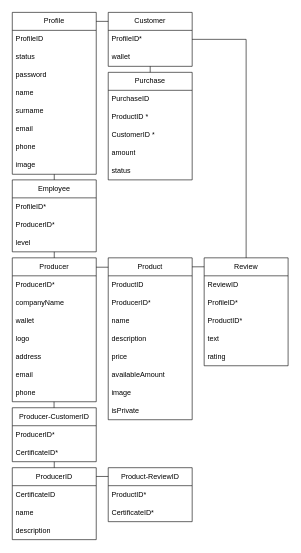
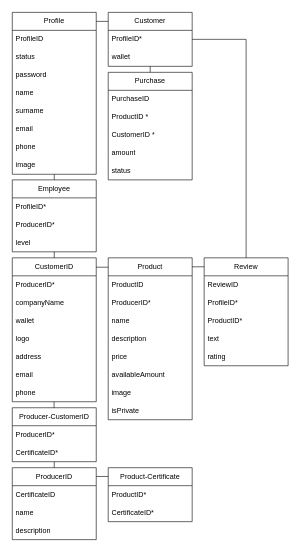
  <mxCell id="0" />
  <mxCell id="1" parent="0" />
  <mxCell id="2" value="Product" style="swimlane;fontStyle=0;childLayout=stackLayout;horizontal=1;startSize=30;horizontalStack=0;resizeParent=1;resizeParentMax=0;resizeLast=0;collapsible=1;marginBottom=0;whiteSpace=wrap;html=1;" parent="1" vertex="1"><mxGeometry x="180" y="429.37" width="140" height="270" as="geometry" /></mxCell>
  <mxCell id="3" value="ProductID" style="text;strokeColor=none;fillColor=none;align=left;verticalAlign=middle;spacingLeft=4;spacingRight=4;overflow=hidden;points=[[0,0.5],[1,0.5]];portConstraint=eastwest;rotatable=0;whiteSpace=wrap;html=1;" parent="2" vertex="1"><mxGeometry y="30" width="140" height="30" as="geometry" /></mxCell>
  <mxCell id="4" value="&lt;div&gt;ProducerID*&lt;/div&gt;" style="text;strokeColor=none;fillColor=none;align=left;verticalAlign=middle;spacingLeft=4;spacingRight=4;overflow=hidden;points=[[0,0.5],[1,0.5]];portConstraint=eastwest;rotatable=0;whiteSpace=wrap;html=1;" parent="2" vertex="1"><mxGeometry y="60" width="140" height="30" as="geometry" /></mxCell>
  <mxCell id="5" value="name" style="text;strokeColor=none;fillColor=none;align=left;verticalAlign=middle;spacingLeft=4;spacingRight=4;overflow=hidden;points=[[0,0.5],[1,0.5]];portConstraint=eastwest;rotatable=0;whiteSpace=wrap;html=1;" vertex="1" parent="2"><mxGeometry y="90" width="140" height="30" as="geometry" /></mxCell>
  <mxCell id="6" value="description" style="text;strokeColor=none;fillColor=none;align=left;verticalAlign=middle;spacingLeft=4;spacingRight=4;overflow=hidden;points=[[0,0.5],[1,0.5]];portConstraint=eastwest;rotatable=0;whiteSpace=wrap;html=1;" parent="2" vertex="1"><mxGeometry y="120" width="140" height="30" as="geometry" /></mxCell>
  <mxCell id="7" value="price" style="text;strokeColor=none;fillColor=none;align=left;verticalAlign=middle;spacingLeft=4;spacingRight=4;overflow=hidden;points=[[0,0.5],[1,0.5]];portConstraint=eastwest;rotatable=0;whiteSpace=wrap;html=1;" parent="2" vertex="1"><mxGeometry y="150" width="140" height="30" as="geometry" /></mxCell>
  <mxCell id="8" value="availableAmount" style="text;strokeColor=none;fillColor=none;align=left;verticalAlign=middle;spacingLeft=4;spacingRight=4;overflow=hidden;points=[[0,0.5],[1,0.5]];portConstraint=eastwest;rotatable=0;whiteSpace=wrap;html=1;" parent="2" vertex="1"><mxGeometry y="180" width="140" height="30" as="geometry" /></mxCell>
  <mxCell id="9" value="image" style="text;strokeColor=none;fillColor=none;align=left;verticalAlign=middle;spacingLeft=4;spacingRight=4;overflow=hidden;points=[[0,0.5],[1,0.5]];portConstraint=eastwest;rotatable=0;whiteSpace=wrap;html=1;" parent="2" vertex="1"><mxGeometry y="210" width="140" height="30" as="geometry" /></mxCell>
  <mxCell id="10" value="isPrivate" style="text;strokeColor=none;fillColor=none;align=left;verticalAlign=middle;spacingLeft=4;spacingRight=4;overflow=hidden;points=[[0,0.5],[1,0.5]];portConstraint=eastwest;rotatable=0;whiteSpace=wrap;html=1;" parent="2" vertex="1"><mxGeometry y="240" width="140" height="30" as="geometry" /></mxCell>
  <mxCell id="11" value="Purchase" style="swimlane;fontStyle=0;childLayout=stackLayout;horizontal=1;startSize=30;horizontalStack=0;resizeParent=1;resizeParentMax=0;resizeLast=0;collapsible=1;marginBottom=0;whiteSpace=wrap;html=1;" parent="1" vertex="1"><mxGeometry x="180" y="120" width="140" height="179.37" as="geometry" /></mxCell>
  <mxCell id="12" value="PurchaseID" style="text;strokeColor=none;fillColor=none;align=left;verticalAlign=middle;spacingLeft=4;spacingRight=4;overflow=hidden;points=[[0,0.5],[1,0.5]];portConstraint=eastwest;rotatable=0;whiteSpace=wrap;html=1;" parent="11" vertex="1"><mxGeometry y="30" width="140" height="30" as="geometry" /></mxCell>
  <mxCell id="13" value="ProductID * " style="text;strokeColor=none;fillColor=none;align=left;verticalAlign=middle;spacingLeft=4;spacingRight=4;overflow=hidden;points=[[0,0.5],[1,0.5]];portConstraint=eastwest;rotatable=0;whiteSpace=wrap;html=1;" parent="11" vertex="1"><mxGeometry y="60" width="140" height="30" as="geometry" /></mxCell>
  <mxCell id="14" value="CustomerID * " style="text;strokeColor=none;fillColor=none;align=left;verticalAlign=middle;spacingLeft=4;spacingRight=4;overflow=hidden;points=[[0,0.5],[1,0.5]];portConstraint=eastwest;rotatable=0;whiteSpace=wrap;html=1;" parent="11" vertex="1"><mxGeometry y="90" width="140" height="30" as="geometry" /></mxCell>
  <mxCell id="15" value="amount" style="text;strokeColor=none;fillColor=none;align=left;verticalAlign=middle;spacingLeft=4;spacingRight=4;overflow=hidden;points=[[0,0.5],[1,0.5]];portConstraint=eastwest;rotatable=0;whiteSpace=wrap;html=1;" parent="11" vertex="1"><mxGeometry y="120" width="140" height="30" as="geometry" /></mxCell>
  <mxCell id="16" value="status" style="text;strokeColor=none;fillColor=none;align=left;verticalAlign=middle;spacingLeft=4;spacingRight=4;overflow=hidden;points=[[0,0.5],[1,0.5]];portConstraint=eastwest;rotatable=1;whiteSpace=wrap;html=1;movable=1;resizable=1;deletable=1;editable=1;locked=0;connectable=1;" parent="11" vertex="1"><mxGeometry y="150" width="140" height="29.37" as="geometry" /></mxCell>
  <mxCell id="17" value="Customer" style="swimlane;fontStyle=0;childLayout=stackLayout;horizontal=1;startSize=30;horizontalStack=0;resizeParent=1;resizeParentMax=0;resizeLast=0;collapsible=1;marginBottom=0;whiteSpace=wrap;html=1;" parent="1" vertex="1"><mxGeometry x="180" y="20" width="140" height="90" as="geometry" /></mxCell>
  <mxCell id="18" value="&lt;div&gt;ProfileID*&lt;/div&gt;" style="text;strokeColor=none;fillColor=none;align=left;verticalAlign=middle;spacingLeft=4;spacingRight=4;overflow=hidden;points=[[0,0.5],[1,0.5]];portConstraint=eastwest;rotatable=0;whiteSpace=wrap;html=1;" parent="17" vertex="1"><mxGeometry y="30" width="140" height="30" as="geometry" /></mxCell>
  <mxCell id="19" value="wallet" style="text;strokeColor=none;fillColor=none;align=left;verticalAlign=middle;spacingLeft=4;spacingRight=4;overflow=hidden;points=[[0,0.5],[1,0.5]];portConstraint=eastwest;rotatable=0;whiteSpace=wrap;html=1;" parent="17" vertex="1"><mxGeometry y="60" width="140" height="30" as="geometry" /></mxCell>
  <mxCell id="20" value="Profile" style="swimlane;fontStyle=0;childLayout=stackLayout;horizontal=1;startSize=30;horizontalStack=0;resizeParent=1;resizeParentMax=0;resizeLast=0;collapsible=1;marginBottom=0;whiteSpace=wrap;html=1;" parent="1" vertex="1"><mxGeometry x="20" y="20" width="140" height="270" as="geometry" /></mxCell>
  <mxCell id="21" value="ProfileID" style="text;strokeColor=none;fillColor=none;align=left;verticalAlign=middle;spacingLeft=4;spacingRight=4;overflow=hidden;points=[[0,0.5],[1,0.5]];portConstraint=eastwest;rotatable=0;whiteSpace=wrap;html=1;" parent="20" vertex="1"><mxGeometry y="30" width="140" height="30" as="geometry" /></mxCell>
  <mxCell id="22" value="status" style="text;strokeColor=none;fillColor=none;align=left;verticalAlign=middle;spacingLeft=4;spacingRight=4;overflow=hidden;points=[[0,0.5],[1,0.5]];portConstraint=eastwest;rotatable=0;whiteSpace=wrap;html=1;" parent="20" vertex="1"><mxGeometry y="60" width="140" height="30" as="geometry" /></mxCell>
  <mxCell id="23" value="password" style="text;strokeColor=none;fillColor=none;align=left;verticalAlign=middle;spacingLeft=4;spacingRight=4;overflow=hidden;points=[[0,0.5],[1,0.5]];portConstraint=eastwest;rotatable=0;whiteSpace=wrap;html=1;" parent="20" vertex="1"><mxGeometry y="90" width="140" height="30" as="geometry" /></mxCell>
  <mxCell id="24" value="name" style="text;strokeColor=none;fillColor=none;align=left;verticalAlign=middle;spacingLeft=4;spacingRight=4;overflow=hidden;points=[[0,0.5],[1,0.5]];portConstraint=eastwest;rotatable=0;whiteSpace=wrap;html=1;" parent="20" vertex="1"><mxGeometry y="120" width="140" height="30" as="geometry" /></mxCell>
  <mxCell id="25" value="surname" style="text;strokeColor=none;fillColor=none;align=left;verticalAlign=middle;spacingLeft=4;spacingRight=4;overflow=hidden;points=[[0,0.5],[1,0.5]];portConstraint=eastwest;rotatable=0;whiteSpace=wrap;html=1;" parent="20" vertex="1"><mxGeometry y="150" width="140" height="30" as="geometry" /></mxCell>
  <mxCell id="26" value="email" style="text;strokeColor=none;fillColor=none;align=left;verticalAlign=middle;spacingLeft=4;spacingRight=4;overflow=hidden;points=[[0,0.5],[1,0.5]];portConstraint=eastwest;rotatable=0;whiteSpace=wrap;html=1;" parent="20" vertex="1"><mxGeometry y="180" width="140" height="30" as="geometry" /></mxCell>
  <mxCell id="27" value="&lt;div&gt;phone&lt;/div&gt;" style="text;strokeColor=none;fillColor=none;align=left;verticalAlign=middle;spacingLeft=4;spacingRight=4;overflow=hidden;points=[[0,0.5],[1,0.5]];portConstraint=eastwest;rotatable=0;whiteSpace=wrap;html=1;" parent="20" vertex="1"><mxGeometry y="210" width="140" height="30" as="geometry" /></mxCell>
  <mxCell id="28" value="image" style="text;strokeColor=none;fillColor=none;align=left;verticalAlign=middle;spacingLeft=4;spacingRight=4;overflow=hidden;points=[[0,0.5],[1,0.5]];portConstraint=eastwest;rotatable=0;whiteSpace=wrap;html=1;" parent="20" vertex="1"><mxGeometry y="240" width="140" height="30" as="geometry" /></mxCell>
- <mxCell id="29" value="Producer" style="swimlane;fontStyle=0;childLayout=stackLayout;horizontal=1;startSize=30;horizontalStack=0;resizeParent=1;resizeParentMax=0;resizeLast=0;collapsible=1;marginBottom=0;whiteSpace=wrap;html=1;" parent="1" vertex="1"><mxGeometry x="20" y="429.37" width="140" height="240" as="geometry" /></mxCell>
+ <mxCell id="29" value="CustomerID" style="swimlane;fontStyle=0;childLayout=stackLayout;horizontal=1;startSize=30;horizontalStack=0;resizeParent=1;resizeParentMax=0;resizeLast=0;collapsible=1;marginBottom=0;whiteSpace=wrap;html=1;" parent="1" vertex="1"><mxGeometry x="20" y="429.37" width="140" height="240" as="geometry" /></mxCell>
  <mxCell id="30" value="ProducerID*" style="text;strokeColor=none;fillColor=none;align=left;verticalAlign=middle;spacingLeft=4;spacingRight=4;overflow=hidden;points=[[0,0.5],[1,0.5]];portConstraint=eastwest;rotatable=0;whiteSpace=wrap;html=1;" parent="29" vertex="1"><mxGeometry y="30" width="140" height="30" as="geometry" /></mxCell>
  <mxCell id="31" value="companyName" style="text;strokeColor=none;fillColor=none;align=left;verticalAlign=middle;spacingLeft=4;spacingRight=4;overflow=hidden;points=[[0,0.5],[1,0.5]];portConstraint=eastwest;rotatable=0;whiteSpace=wrap;html=1;" parent="29" vertex="1"><mxGeometry y="60" width="140" height="30" as="geometry" /></mxCell>
  <mxCell id="32" value="wallet" style="text;strokeColor=none;fillColor=none;align=left;verticalAlign=middle;spacingLeft=4;spacingRight=4;overflow=hidden;points=[[0,0.5],[1,0.5]];portConstraint=eastwest;rotatable=0;whiteSpace=wrap;html=1;" parent="29" vertex="1"><mxGeometry y="90" width="140" height="30" as="geometry" /></mxCell>
  <mxCell id="33" value="logo" style="text;strokeColor=none;fillColor=none;align=left;verticalAlign=middle;spacingLeft=4;spacingRight=4;overflow=hidden;points=[[0,0.5],[1,0.5]];portConstraint=eastwest;rotatable=0;whiteSpace=wrap;html=1;" parent="29" vertex="1"><mxGeometry y="120" width="140" height="30" as="geometry" /></mxCell>
  <mxCell id="34" value="address" style="text;strokeColor=none;fillColor=none;align=left;verticalAlign=middle;spacingLeft=4;spacingRight=4;overflow=hidden;points=[[0,0.5],[1,0.5]];portConstraint=eastwest;rotatable=0;whiteSpace=wrap;html=1;" parent="29" vertex="1"><mxGeometry y="150" width="140" height="30" as="geometry" /></mxCell>
  <mxCell id="35" value="email" style="text;strokeColor=none;fillColor=none;align=left;verticalAlign=middle;spacingLeft=4;spacingRight=4;overflow=hidden;points=[[0,0.5],[1,0.5]];portConstraint=eastwest;rotatable=0;whiteSpace=wrap;html=1;" parent="29" vertex="1"><mxGeometry y="180" width="140" height="30" as="geometry" /></mxCell>
  <mxCell id="36" value="phone" style="text;strokeColor=none;fillColor=none;align=left;verticalAlign=middle;spacingLeft=4;spacingRight=4;overflow=hidden;points=[[0,0.5],[1,0.5]];portConstraint=eastwest;rotatable=0;whiteSpace=wrap;html=1;" parent="29" vertex="1"><mxGeometry y="210" width="140" height="30" as="geometry" /></mxCell>
  <mxCell id="37" value="Producer-CustomerID" style="swimlane;fontStyle=0;childLayout=stackLayout;horizontal=1;startSize=30;horizontalStack=0;resizeParent=1;resizeParentMax=0;resizeLast=0;collapsible=1;marginBottom=0;whiteSpace=wrap;html=1;" parent="1" vertex="1"><mxGeometry x="20" y="679.37" width="140" height="90" as="geometry"><mxRectangle x="340" y="-70" width="190" height="30" as="alternateBounds" /></mxGeometry></mxCell>
  <mxCell id="38" value="ProducerID*" style="text;strokeColor=none;fillColor=none;align=left;verticalAlign=middle;spacingLeft=4;spacingRight=4;overflow=hidden;points=[[0,0.5],[1,0.5]];portConstraint=eastwest;rotatable=0;whiteSpace=wrap;html=1;" parent="37" vertex="1"><mxGeometry y="30" width="140" height="30" as="geometry" /></mxCell>
  <mxCell id="39" value="CertificateID*" style="text;strokeColor=none;fillColor=none;align=left;verticalAlign=middle;spacingLeft=4;spacingRight=4;overflow=hidden;points=[[0,0.5],[1,0.5]];portConstraint=eastwest;rotatable=0;whiteSpace=wrap;html=1;" parent="37" vertex="1"><mxGeometry y="60" width="140" height="30" as="geometry" /></mxCell>
  <mxCell id="40" value="ProducerID" style="swimlane;fontStyle=0;childLayout=stackLayout;horizontal=1;startSize=30;horizontalStack=0;resizeParent=1;resizeParentMax=0;resizeLast=0;collapsible=1;marginBottom=0;whiteSpace=wrap;html=1;" parent="1" vertex="1"><mxGeometry x="20" y="779.37" width="140" height="120" as="geometry" /></mxCell>
  <mxCell id="41" value="CertificateID" style="text;strokeColor=none;fillColor=none;align=left;verticalAlign=middle;spacingLeft=4;spacingRight=4;overflow=hidden;points=[[0,0.5],[1,0.5]];portConstraint=eastwest;rotatable=0;whiteSpace=wrap;html=1;" parent="40" vertex="1"><mxGeometry y="30" width="140" height="30" as="geometry" /></mxCell>
  <mxCell id="42" value="name" style="text;strokeColor=none;fillColor=none;align=left;verticalAlign=middle;spacingLeft=4;spacingRight=4;overflow=hidden;points=[[0,0.5],[1,0.5]];portConstraint=eastwest;rotatable=0;whiteSpace=wrap;html=1;" parent="40" vertex="1"><mxGeometry y="60" width="140" height="30" as="geometry" /></mxCell>
  <mxCell id="43" value="description" style="text;strokeColor=none;fillColor=none;align=left;verticalAlign=middle;spacingLeft=4;spacingRight=4;overflow=hidden;points=[[0,0.5],[1,0.5]];portConstraint=eastwest;rotatable=0;whiteSpace=wrap;html=1;" parent="40" vertex="1"><mxGeometry y="90" width="140" height="30" as="geometry" /></mxCell>
- <mxCell id="44" value="Product-ReviewID" style="swimlane;fontStyle=0;childLayout=stackLayout;horizontal=1;startSize=30;horizontalStack=0;resizeParent=1;resizeParentMax=0;resizeLast=0;collapsible=1;marginBottom=0;whiteSpace=wrap;html=1;" parent="1" vertex="1"><mxGeometry x="180" y="779.37" width="140" height="90" as="geometry" /></mxCell>
+ <mxCell id="44" value="Product-Certificate" style="swimlane;fontStyle=0;childLayout=stackLayout;horizontal=1;startSize=30;horizontalStack=0;resizeParent=1;resizeParentMax=0;resizeLast=0;collapsible=1;marginBottom=0;whiteSpace=wrap;html=1;" parent="1" vertex="1"><mxGeometry x="180" y="779.37" width="140" height="90" as="geometry" /></mxCell>
  <mxCell id="45" value="ProductID*" style="text;strokeColor=none;fillColor=none;align=left;verticalAlign=middle;spacingLeft=4;spacingRight=4;overflow=hidden;points=[[0,0.5],[1,0.5]];portConstraint=eastwest;rotatable=0;whiteSpace=wrap;html=1;" parent="44" vertex="1"><mxGeometry y="30" width="140" height="30" as="geometry" /></mxCell>
  <mxCell id="46" value="CertificateID*" style="text;strokeColor=none;fillColor=none;align=left;verticalAlign=middle;spacingLeft=4;spacingRight=4;overflow=hidden;points=[[0,0.5],[1,0.5]];portConstraint=eastwest;rotatable=0;whiteSpace=wrap;html=1;" parent="44" vertex="1"><mxGeometry y="60" width="140" height="30" as="geometry" /></mxCell>
  <mxCell id="47" value="" style="endArrow=none;html=1;rounded=0;" parent="1" edge="1"><mxGeometry width="50" height="50" relative="1" as="geometry"><mxPoint x="90" y="419.37" as="sourcePoint" /><mxPoint x="90" y="429.37" as="targetPoint" /></mxGeometry></mxCell>
  <mxCell id="48" value="Review" style="swimlane;fontStyle=0;childLayout=stackLayout;horizontal=1;startSize=30;horizontalStack=0;resizeParent=1;resizeParentMax=0;resizeLast=0;collapsible=1;marginBottom=0;whiteSpace=wrap;html=1;" parent="1" vertex="1"><mxGeometry x="340" y="429.37" width="140" height="180" as="geometry" /></mxCell>
  <mxCell id="49" value="ReviewID" style="text;strokeColor=none;fillColor=none;align=left;verticalAlign=middle;spacingLeft=4;spacingRight=4;overflow=hidden;points=[[0,0.5],[1,0.5]];portConstraint=eastwest;rotatable=0;whiteSpace=wrap;html=1;" parent="48" vertex="1"><mxGeometry y="30" width="140" height="30" as="geometry" /></mxCell>
  <mxCell id="50" value="ProfileID*" style="text;strokeColor=none;fillColor=none;align=left;verticalAlign=middle;spacingLeft=4;spacingRight=4;overflow=hidden;points=[[0,0.5],[1,0.5]];portConstraint=eastwest;rotatable=0;whiteSpace=wrap;html=1;" parent="48" vertex="1"><mxGeometry y="60" width="140" height="30" as="geometry" /></mxCell>
  <mxCell id="51" value="ProductID*" style="text;strokeColor=none;fillColor=none;align=left;verticalAlign=middle;spacingLeft=4;spacingRight=4;overflow=hidden;points=[[0,0.5],[1,0.5]];portConstraint=eastwest;rotatable=0;whiteSpace=wrap;html=1;" parent="48" vertex="1"><mxGeometry y="90" width="140" height="30" as="geometry" /></mxCell>
  <mxCell id="52" value="text" style="text;strokeColor=none;fillColor=none;align=left;verticalAlign=middle;spacingLeft=4;spacingRight=4;overflow=hidden;points=[[0,0.5],[1,0.5]];portConstraint=eastwest;rotatable=0;whiteSpace=wrap;html=1;" parent="48" vertex="1"><mxGeometry y="120" width="140" height="30" as="geometry" /></mxCell>
  <mxCell id="53" value="rating" style="text;strokeColor=none;fillColor=none;align=left;verticalAlign=middle;spacingLeft=4;spacingRight=4;overflow=hidden;points=[[0,0.5],[1,0.5]];portConstraint=eastwest;rotatable=0;whiteSpace=wrap;html=1;" parent="48" vertex="1"><mxGeometry y="150" width="140" height="30" as="geometry" /></mxCell>
  <mxCell id="54" value="" style="endArrow=none;html=1;rounded=0;" parent="1" edge="1"><mxGeometry width="50" height="50" relative="1" as="geometry"><mxPoint x="180" y="35" as="sourcePoint" /><mxPoint x="160" y="35" as="targetPoint" /></mxGeometry></mxCell>
  <mxCell id="55" value="" style="endArrow=none;html=1;rounded=0;entryX=0.5;entryY=0;entryDx=0;entryDy=0;" parent="1" source="19" target="11" edge="1"><mxGeometry width="50" height="50" relative="1" as="geometry"><mxPoint x="250" y="330" as="sourcePoint" /><mxPoint x="300" y="280" as="targetPoint" /></mxGeometry></mxCell>
  <mxCell id="56" value="" style="endArrow=none;html=1;rounded=0;" parent="1" edge="1"><mxGeometry width="50" height="50" relative="1" as="geometry"><mxPoint x="160" y="445" as="sourcePoint" /><mxPoint x="180" y="445" as="targetPoint" /></mxGeometry></mxCell>
  <mxCell id="57" value="" style="endArrow=none;html=1;rounded=0;entryX=0;entryY=0.083;entryDx=0;entryDy=0;entryPerimeter=0;" parent="1" target="48" edge="1"><mxGeometry width="50" height="50" relative="1" as="geometry"><mxPoint x="320" y="444.37" as="sourcePoint" /><mxPoint x="330" y="444.37" as="targetPoint" /></mxGeometry></mxCell>
  <mxCell id="58" value="" style="endArrow=none;html=1;rounded=0;" parent="1" edge="1"><mxGeometry width="50" height="50" relative="1" as="geometry"><mxPoint x="90" y="779.37" as="sourcePoint" /><mxPoint x="90" y="769.37" as="targetPoint" /></mxGeometry></mxCell>
  <mxCell id="59" value="" style="endArrow=none;html=1;rounded=0;" parent="1" edge="1"><mxGeometry width="50" height="50" relative="1" as="geometry"><mxPoint x="89.66" y="679.37" as="sourcePoint" /><mxPoint x="89.66" y="669.37" as="targetPoint" /></mxGeometry></mxCell>
  <mxCell id="60" value="Employee" style="swimlane;fontStyle=0;childLayout=stackLayout;horizontal=1;startSize=30;horizontalStack=0;resizeParent=1;resizeParentMax=0;resizeLast=0;collapsible=1;marginBottom=0;whiteSpace=wrap;html=1;" parent="1" vertex="1"><mxGeometry x="20" y="299.37" width="140" height="120" as="geometry" /></mxCell>
  <mxCell id="61" value="ProfileID*" style="text;strokeColor=none;fillColor=none;align=left;verticalAlign=middle;spacingLeft=4;spacingRight=4;overflow=hidden;points=[[0,0.5],[1,0.5]];portConstraint=eastwest;rotatable=0;whiteSpace=wrap;html=1;" parent="60" vertex="1"><mxGeometry y="30" width="140" height="30" as="geometry" /></mxCell>
  <mxCell id="62" value="ProducerID*" style="text;strokeColor=none;fillColor=none;align=left;verticalAlign=middle;spacingLeft=4;spacingRight=4;overflow=hidden;points=[[0,0.5],[1,0.5]];portConstraint=eastwest;rotatable=0;whiteSpace=wrap;html=1;" parent="60" vertex="1"><mxGeometry y="60" width="140" height="30" as="geometry" /></mxCell>
  <mxCell id="63" value="level" style="text;strokeColor=none;fillColor=none;align=left;verticalAlign=middle;spacingLeft=4;spacingRight=4;overflow=hidden;points=[[0,0.5],[1,0.5]];portConstraint=eastwest;rotatable=0;whiteSpace=wrap;html=1;" parent="60" vertex="1"><mxGeometry y="90" width="140" height="30" as="geometry" /></mxCell>
  <mxCell id="64" value="" style="endArrow=none;html=1;rounded=0;entryX=0.5;entryY=0;entryDx=0;entryDy=0;" parent="1" target="60" edge="1"><mxGeometry width="50" height="50" relative="1" as="geometry"><mxPoint x="90" y="290" as="sourcePoint" /><mxPoint x="90" y="270" as="targetPoint" /></mxGeometry></mxCell>
  <mxCell id="65" value="" style="endArrow=none;html=1;rounded=0;" parent="1" edge="1"><mxGeometry width="50" height="50" relative="1" as="geometry"><mxPoint x="180" y="794" as="sourcePoint" /><mxPoint x="160" y="794" as="targetPoint" /></mxGeometry></mxCell>
  <mxCell id="66" value="" style="endArrow=none;html=1;rounded=0;entryX=0.5;entryY=0;entryDx=0;entryDy=0;exitX=1;exitY=0.5;exitDx=0;exitDy=0;" parent="1" source="18" target="48" edge="1"><mxGeometry width="50" height="50" relative="1" as="geometry"><mxPoint x="370" y="460" as="sourcePoint" /><mxPoint x="420" y="410" as="targetPoint" /><Array as="points"><mxPoint x="410" y="65" /></Array></mxGeometry></mxCell>
